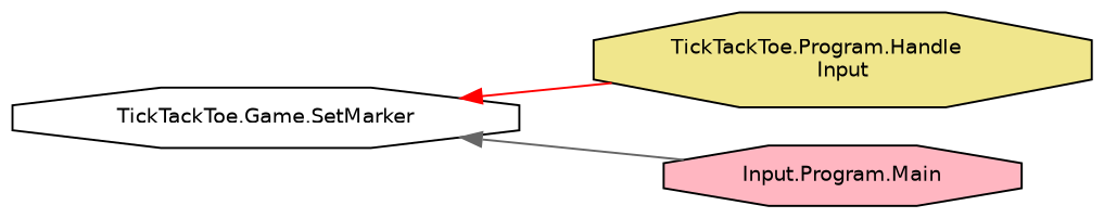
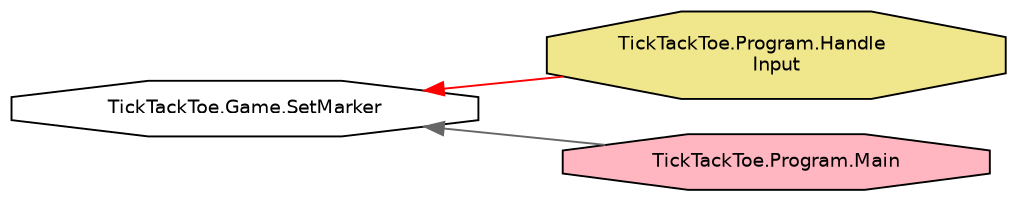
  digraph {
    rankdir=LR
    node [color=black fontname=Helvetica fontsize=10 shape=octagon style=filled]
    edge [dir=back fontname=Helvetica fontsize=10 labelfontname=Helvetica labelfontsize=10 style=solid]
    n1 [fillcolor=white fontcolor=black height=0.2 label="TickTackToe.Game.SetMarker" width=0.4]
    n2 [fillcolor=khaki height=0.2 label="TickTackToe.Program.Handle\lInput" width=0.4]
-   n3 [fillcolor=lightpink height=0.2 label="Input.Program.Main" width=0.4]
+   n3 [fillcolor=lightpink height=0.2 label="TickTackToe.Program.Main" width=0.4]
    n1 -> n2 [color=red]
    n1 -> n3 [color=gray40]
  }
